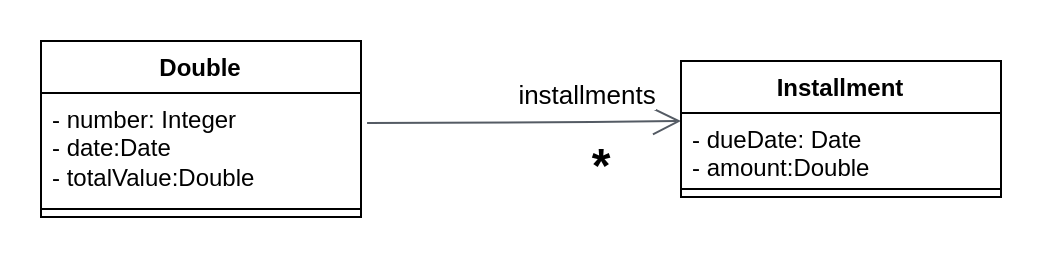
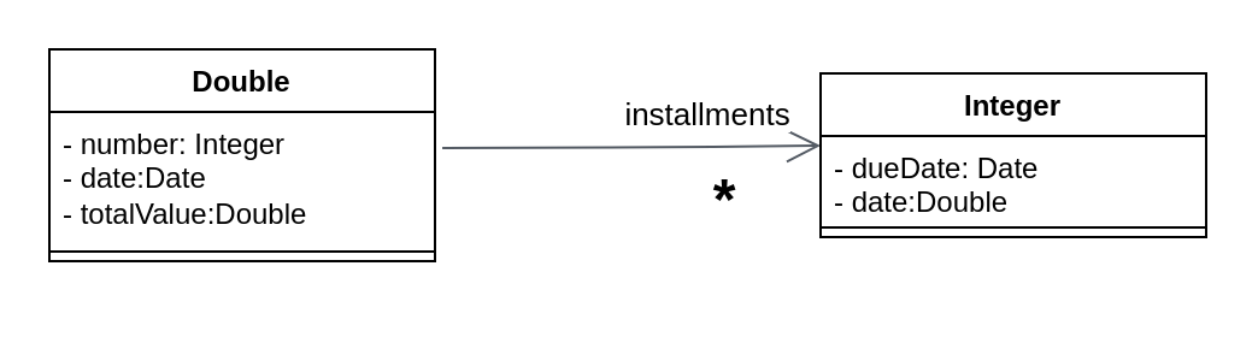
  <mxCell id="0" />
  <mxCell id="1" parent="0" />
  <mxCell id="2" value="Double" style="swimlane;fontStyle=1;align=center;verticalAlign=top;childLayout=stackLayout;horizontal=1;startSize=26;horizontalStack=0;resizeParent=1;resizeParentMax=0;resizeLast=0;collapsible=1;marginBottom=0;whiteSpace=wrap;html=1;" vertex="1" parent="1"><mxGeometry x="20" y="20" width="160" height="88" as="geometry" /></mxCell>
  <mxCell id="3" value="- number: Integer&lt;div&gt;&lt;div&gt;- date:Date&lt;/div&gt;&lt;div&gt;- totalValue:Double&lt;br&gt;&lt;br&gt;&lt;br&gt;&lt;/div&gt;&lt;/div&gt;" style="text;strokeColor=none;fillColor=none;align=left;verticalAlign=top;spacingLeft=4;spacingRight=4;overflow=hidden;rotatable=0;points=[[0,0.5],[1,0.5]];portConstraint=eastwest;whiteSpace=wrap;html=1;" vertex="1" parent="2"><mxGeometry y="26" width="160" height="54" as="geometry" /></mxCell>
  <mxCell id="4" value="" style="line;strokeWidth=1;fillColor=none;align=left;verticalAlign=middle;spacingTop=-1;spacingLeft=3;spacingRight=3;rotatable=0;labelPosition=right;points=[];portConstraint=eastwest;strokeColor=inherit;" vertex="1" parent="2"><mxGeometry y="80" width="160" height="8" as="geometry" /></mxCell>
  <mxCell id="5" value="" style="edgeStyle=orthogonalEdgeStyle;html=1;endArrow=open;elbow=vertical;startArrow=none;endFill=0;strokeColor=#545B64;rounded=0;strokeWidth=1;endSize=12;startSize=29;jumpSize=9;exitX=1.019;exitY=0.278;exitDx=0;exitDy=0;exitPerimeter=0;curved=1;targetPerimeterSpacing=7;sourcePerimeterSpacing=2;fontSize=15;spacing=7;spacingTop=3;" edge="1" parent="1" source="3"><mxGeometry width="100" relative="1" as="geometry"><mxPoint x="240" y="60" as="sourcePoint" /><mxPoint x="340" y="60" as="targetPoint" /></mxGeometry></mxCell>
  <mxCell id="6" value="installments" style="edgeLabel;html=1;align=center;verticalAlign=middle;resizable=0;points=[];fontSize=13;" vertex="1" connectable="0" parent="5"><mxGeometry x="0.403" y="1" relative="1" as="geometry"><mxPoint y="-13" as="offset" /></mxGeometry></mxCell>
- <mxCell id="7" value="Installment" style="swimlane;fontStyle=1;align=center;verticalAlign=top;childLayout=stackLayout;horizontal=1;startSize=26;horizontalStack=0;resizeParent=1;resizeParentMax=0;resizeLast=0;collapsible=1;marginBottom=0;whiteSpace=wrap;html=1;" vertex="1" parent="1"><mxGeometry x="340" y="30" width="160" height="68" as="geometry" /></mxCell>
- <mxCell id="8" value="- dueDate: Date&lt;div&gt;&lt;div&gt;- amount:Double&lt;/div&gt;&lt;div&gt;&lt;br&gt;&lt;br&gt;&lt;/div&gt;&lt;/div&gt;" style="text;strokeColor=none;fillColor=none;align=left;verticalAlign=top;spacingLeft=4;spacingRight=4;overflow=hidden;rotatable=0;points=[[0,0.5],[1,0.5]];portConstraint=eastwest;whiteSpace=wrap;html=1;" vertex="1" parent="7"><mxGeometry y="26" width="160" height="34" as="geometry" /></mxCell>
+ <mxCell id="7" value="Integer" style="swimlane;fontStyle=1;align=center;verticalAlign=top;childLayout=stackLayout;horizontal=1;startSize=26;horizontalStack=0;resizeParent=1;resizeParentMax=0;resizeLast=0;collapsible=1;marginBottom=0;whiteSpace=wrap;html=1;" vertex="1" parent="1"><mxGeometry x="340" y="30" width="160" height="68" as="geometry" /></mxCell>
+ <mxCell id="8" value="- dueDate: Date&lt;div&gt;&lt;div&gt;- date:Double&lt;/div&gt;&lt;div&gt;&lt;br&gt;&lt;br&gt;&lt;/div&gt;&lt;/div&gt;" style="text;strokeColor=none;fillColor=none;align=left;verticalAlign=top;spacingLeft=4;spacingRight=4;overflow=hidden;rotatable=0;points=[[0,0.5],[1,0.5]];portConstraint=eastwest;whiteSpace=wrap;html=1;" vertex="1" parent="7"><mxGeometry y="26" width="160" height="34" as="geometry" /></mxCell>
  <mxCell id="9" value="" style="line;strokeWidth=1;fillColor=none;align=left;verticalAlign=middle;spacingTop=-1;spacingLeft=3;spacingRight=3;rotatable=0;labelPosition=right;points=[];portConstraint=eastwest;strokeColor=inherit;" vertex="1" parent="7"><mxGeometry y="60" width="160" height="8" as="geometry" /></mxCell>
  <mxCell id="10" value="&lt;h1&gt;*&lt;/h1&gt;" style="text;html=1;align=center;verticalAlign=middle;resizable=0;points=[];autosize=1;strokeColor=none;fillColor=none;" vertex="1" parent="1"><mxGeometry x="285" y="48" width="30" height="70" as="geometry" /></mxCell>
